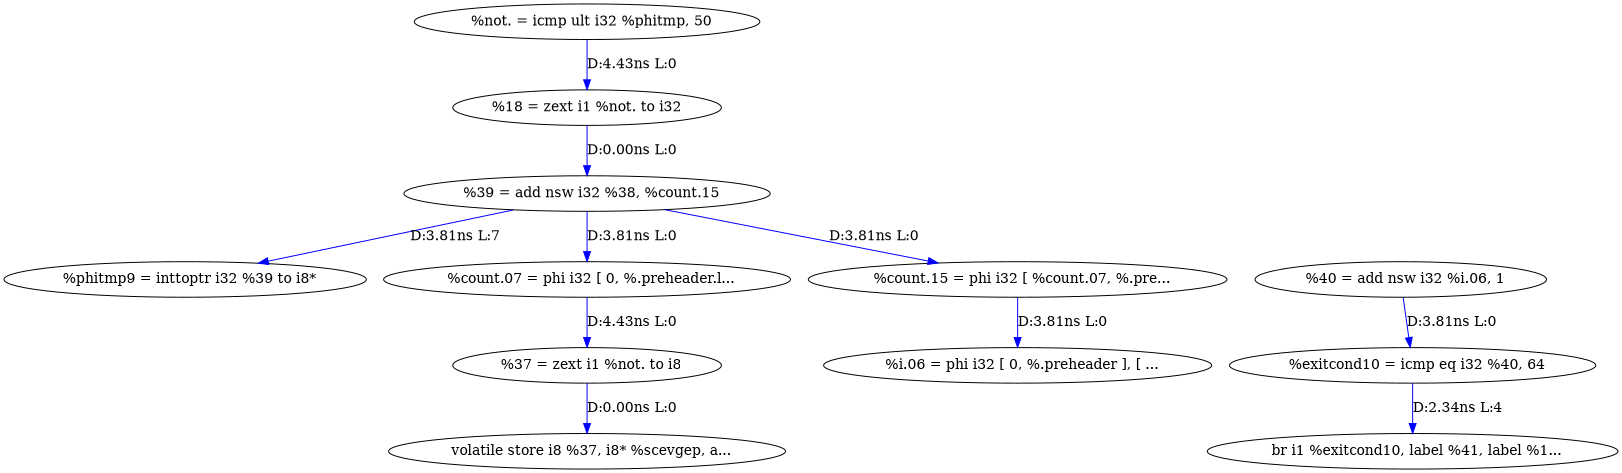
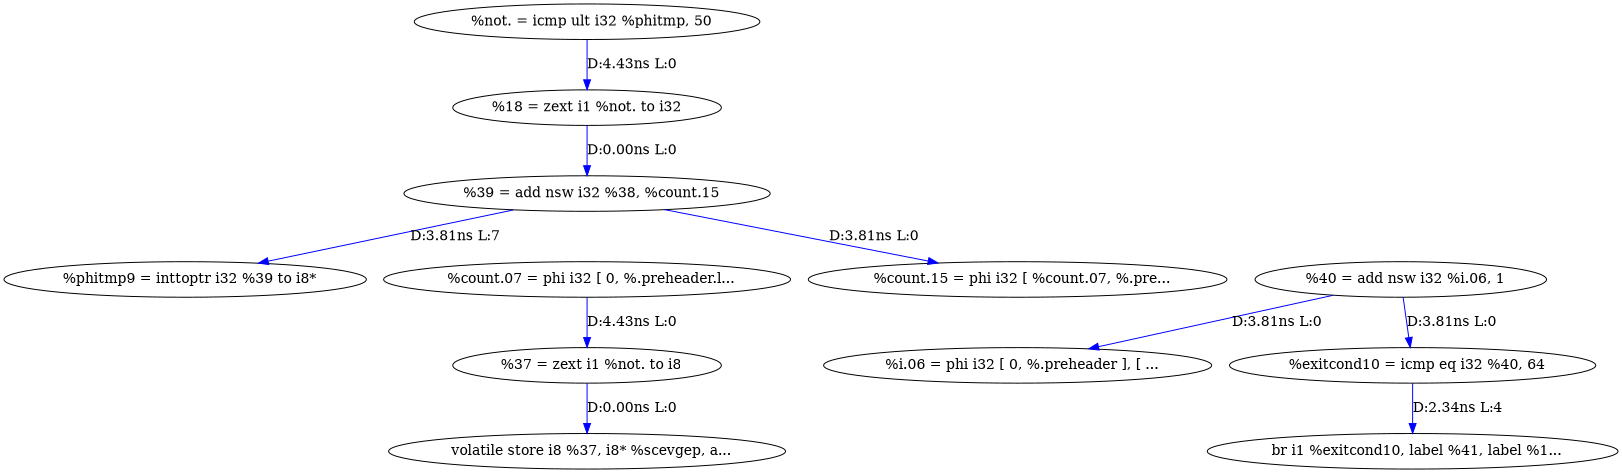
  digraph {
    edge [color=blue]
    n1 [label="%18 = zext i1 %not. to i32"]
    n2 [label="  %39 = add nsw i32 %38, %count.15"]
    n3 [label="  %phitmp9 = inttoptr i32 %39 to i8*"]
    n4 [label="  %count.07 = phi i32 [ 0, %.preheader.l..."]
    n5 [label="  %count.15 = phi i32 [ %count.07, %.pre..."]
    n6 [label="  %not. = icmp ult i32 %phitmp, 50"]
    n7 [label="  %37 = zext i1 %not. to i8"]
    n8 [label="  volatile store i8 %37, i8* %scevgep, a..."]
    n9 [label="  %exitcond10 = icmp eq i32 %40, 64"]
    n10 [label="  br i1 %exitcond10, label %41, label %1..."]
    n11 [label="  %40 = add nsw i32 %i.06, 1"]
    n12 [label="  %i.06 = phi i32 [ 0, %.preheader ], [ ..."]
    n1 -> n2 [label="D:0.00ns L:0"]
    n2 -> n3 [label="D:3.81ns L:7"]
-   n2 -> n4 [label="D:3.81ns L:0"]
    n2 -> n5 [label="D:3.81ns L:0"]
    n4 -> n7 [label="D:4.43ns L:0"]
    n6 -> n1 [label="D:4.43ns L:0"]
    n7 -> n8 [label="D:0.00ns L:0"]
    n9 -> n10 [label="D:2.34ns L:4"]
    n11 -> n9 [label="D:3.81ns L:0"]
-   n5 -> n12 [label="D:3.81ns L:0"]
+   n11 -> n12 [label="D:3.81ns L:0"]
  }
